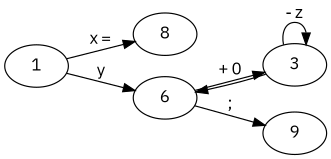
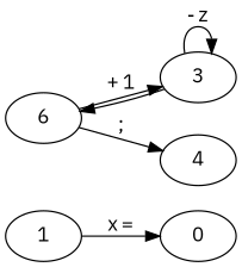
  digraph {
    fontname="IBM Plex Sans"
    rankdir=LR
    node [fontname="IBM Plex Sans"]
    edge [fontname="IBM Plex Sans"]
    1
-   0 [label=8]
+   0
    n3 [label=6]
    3
-   4 [label=9]
+   4
    1 -> 0 [label="x ="]
-   1 -> n3 [label=y]
-   n3 -> 3 [label="+ 0"]
+   n3 -> 3 [label="+ 1"]
    n3 -> 4 [label=";"]
    3 -> n3
    3 -> 3 [label="- z"]
  }
